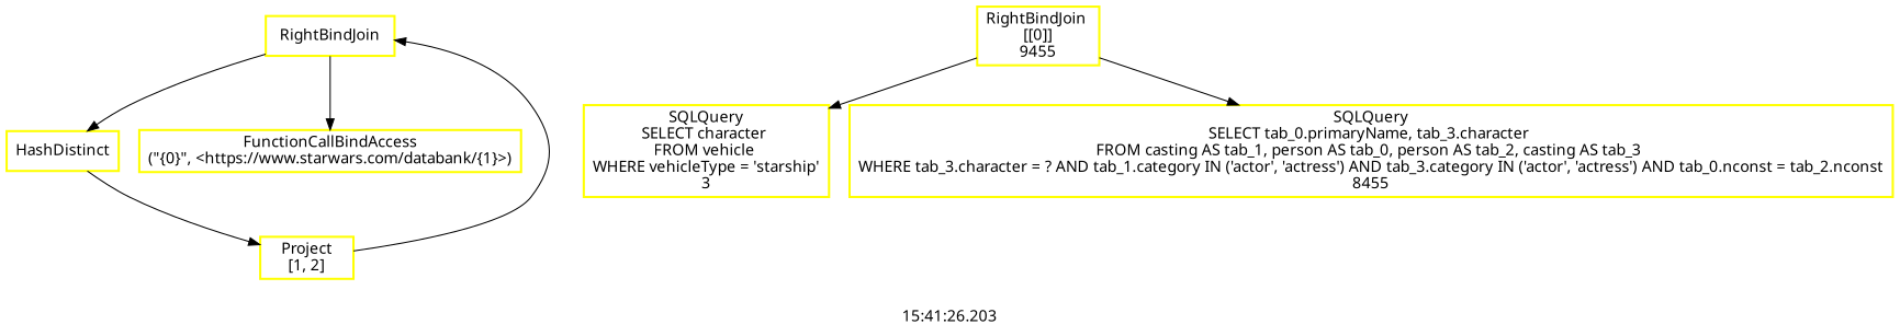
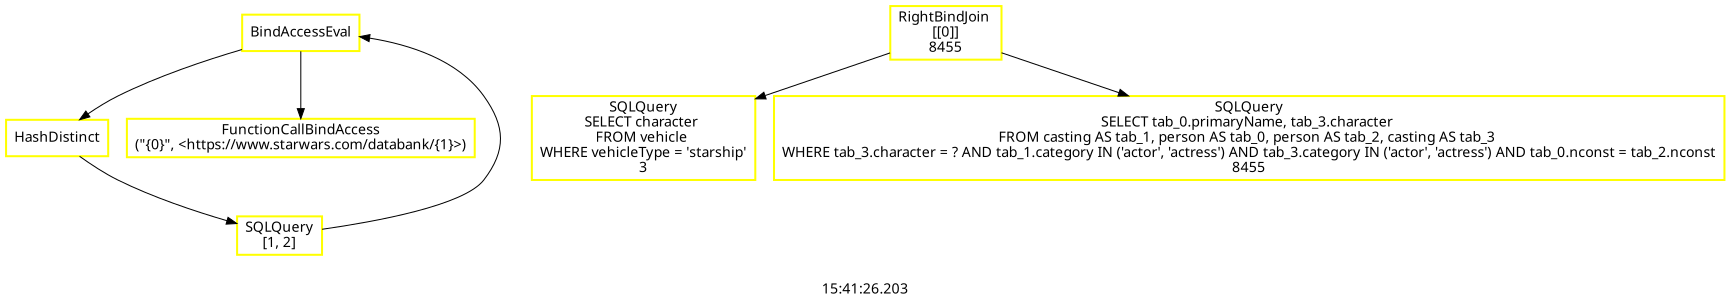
  digraph {
    fontname="Noto Sans"
    label="15:41:26.203"
    node [color=yellow fontcolor=black fontname="Noto Sans" shape=rectangle style=bold]
    edge [color=black fontname="Noto Sans"]
-   n1 [label=RightBindJoin]
+   n1 [label=BindAccessEval]
    n2 [label=HashDistinct]
    n3 [label="FunctionCallBindAccess\n(\"{0}\", <https://www.starwars.com/databank/{1}>)"]
-   n4 [label="Project\n[1, 2]"]
-   n5 [label="RightBindJoin \n[[0]]\n9455"]
+   n4 [label="SQLQuery\n[1, 2]"]
+   n5 [label="RightBindJoin \n[[0]]\n8455"]
    n6 [label="SQLQuery\nSELECT character \nFROM vehicle \nWHERE vehicleType = 'starship'\n3"]
    n7 [label="SQLQuery\nSELECT tab_0.primaryName, tab_3.character \nFROM casting AS tab_1, person AS tab_0, person AS tab_2, casting AS tab_3 \nWHERE tab_3.character = ? AND tab_1.category IN ('actor', 'actress') AND tab_3.category IN ('actor', 'actress') AND tab_0.nconst = tab_2.nconst\n8455"]
    n1 -> n2
    n1 -> n3
    n2 -> n4
    n4 -> n1
    n5 -> n6
    n5 -> n7
  }
